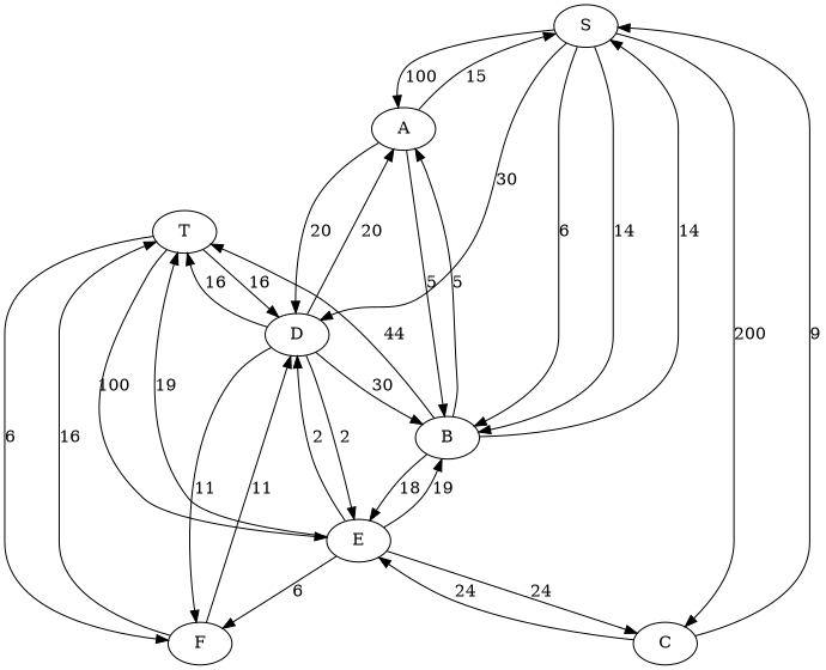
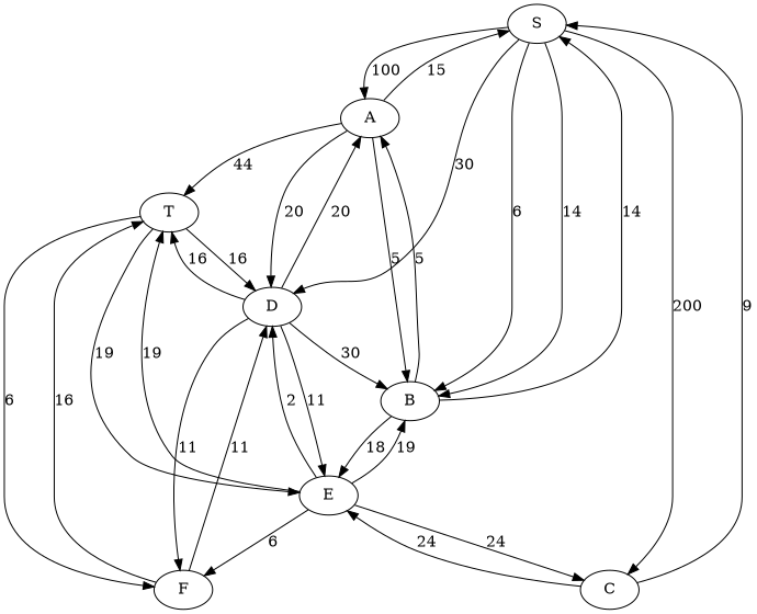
  digraph {
    S
    A
    B
    C
    D
    T
    E
    F
    S -> A [label=100]
    S -> B [label=6]
    S -> B [label=14]
    S -> C [label=200]
    S -> D [label=30]
    A -> S [label=15]
    A -> B [label=5]
    A -> D [label=20]
-   B -> T [label=44]
+   A -> T [label=44]
    B -> S [label=14]
    B -> A [label=5]
    B -> E [label=18]
    C -> S [label=9]
    C -> E [label=24]
    D -> A [label=20]
    D -> B [label=30]
    D -> T [label=16]
-   D -> E [label=2]
+   D -> E [label=11]
    D -> F [label=11]
    T -> D [label=16]
-   T -> E [label=100]
+   T -> E [label=19]
    T -> F [label=6]
    E -> B [label=19]
    E -> C [label=24]
    E -> D [label=2]
    E -> T [label=19]
    E -> F [label=6]
    F -> D [label=11]
    F -> T [label=16]
  }
